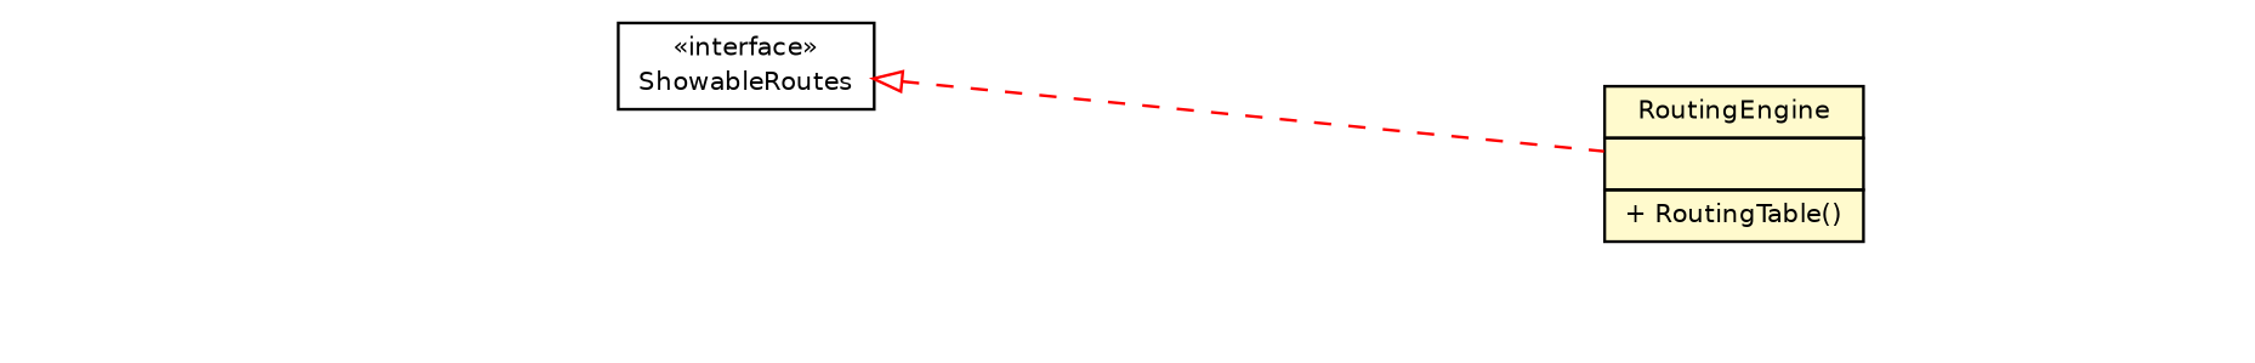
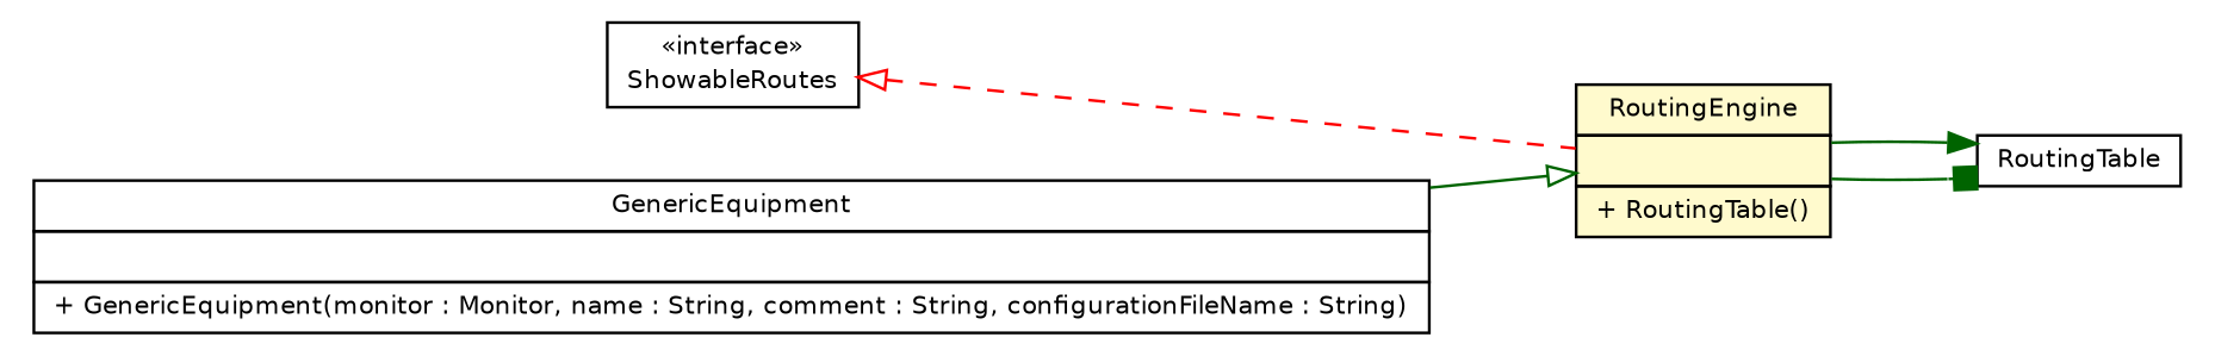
  digraph {
    rankdir=LR
    node [fontcolor=black fontname=Helvetica fontsize=9.0 shape=plaintext]
    edge [color=darkgreen fontcolor=black fontname=Helvetica fontsize=10.0 headport=p labelfontname=Helvetica labelfontsize=10 tailport=p]
    n1 [label=<<table border="0" cellborder="1" cellspacing="0" cellpadding="2" port="p" bgcolor="lemonChiffon" href="./RoutingEngine.html"> 		<tr><td><table border="0" cellspacing="0" cellpadding="1"> 			<tr><td> RoutingEngine </td></tr> 		</table></td></tr> 		<tr><td><table border="0" cellspacing="0" cellpadding="1"> 			<tr><td align="left">  </td></tr> 		</table></td></tr> 		<tr><td><table border="0" cellspacing="0" cellpadding="1"> 			<tr><td align="left"> + RoutingTable() </td></tr> 		</table></td></tr> 		</table>>]
+   n2 [label=<<table border="0" cellborder="1" cellspacing="0" cellpadding="2" port="p" href="http://java.sun.com/j2se/1.4.2/docs/api/fr/univrennes1/cri/jtacl/core/network/RoutingEngine/RoutingTable.html"> 		<tr><td><table border="0" cellspacing="0" cellpadding="1"> 			<tr><td> RoutingTable </td></tr> 		</table></td></tr> 		</table>>]
    n3 [label=<<table border="0" cellborder="1" cellspacing="0" cellpadding="2" port="p" href="./ShowableRoutes.html"> 		<tr><td><table border="0" cellspacing="0" cellpadding="1"> 			<tr><td> &laquo;interface&raquo; </td></tr> 			<tr><td> ShowableRoutes </td></tr> 		</table></td></tr> 		</table>>]
+   n4 [label=<<table border="0" cellborder="1" cellspacing="0" cellpadding="2" port="p" href="../../equipments/GenericEquipment.html"> 		<tr><td><table border="0" cellspacing="0" cellpadding="1"> 			<tr><td> GenericEquipment </td></tr> 		</table></td></tr> 		<tr><td><table border="0" cellspacing="0" cellpadding="1"> 			<tr><td align="left">  </td></tr> 		</table></td></tr> 		<tr><td><table border="0" cellspacing="0" cellpadding="1"> 			<tr><td align="left"> + GenericEquipment(monitor : Monitor, name : String, comment : String, configurationFileName : String) </td></tr> 		</table></td></tr> 		</table>>]
+   n1 -> n2 [arrowhead=box]
+   n1 -> n2 [arrowhead=normal]
    n3 -> n1 [arrowtail=empty color=red dir=back fontsize=10 style=dashed fontcolor=""]
+   n4 -> n1 [arrowhead=onormal]
  }
